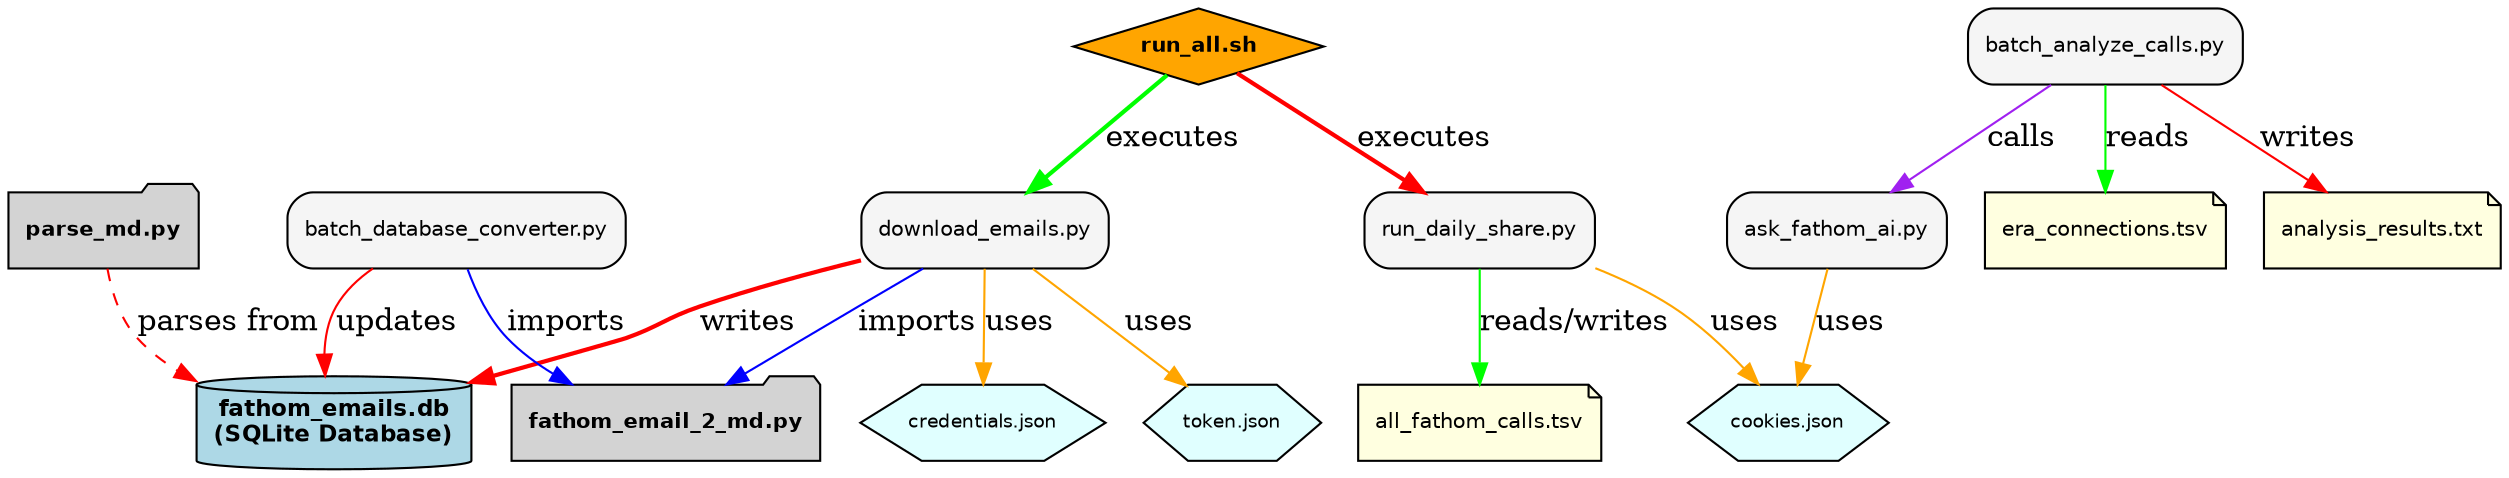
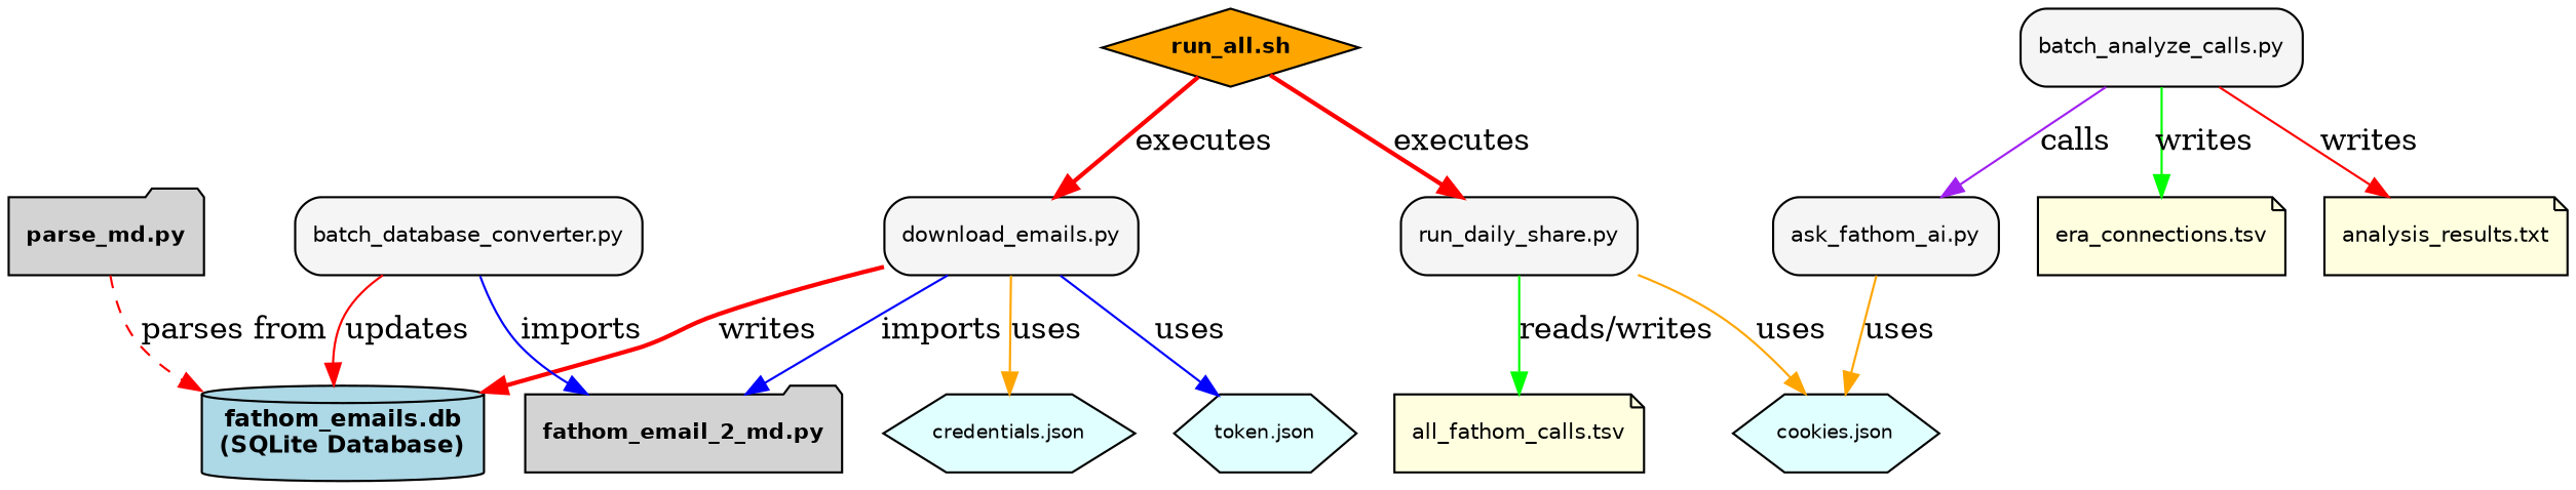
  digraph {
    bgcolor=white
    fontname=Helvetica
    fontsize=12
    rankdir=TB
    node [fillcolor=whitesmoke fontname=Helvetica fontsize=10 shape=box style=filled]
    edge [color=red]
    n1 [fillcolor=lightblue fontname="Helvetica-Bold" fontsize=11 label="fathom_emails.db\n(SQLite Database)" shape=cylinder]
    n2 [fillcolor=lightgrey fontname="Helvetica-Bold" label="fathom_email_2_md.py" shape=folder]
    n3 [fillcolor=lightgrey fontname="Helvetica-Bold" label="parse_md.py" shape=folder]
    n4 [fillcolor=lightcyan fontsize=9 label="cookies.json" shape=hexagon]
    n5 [fillcolor=lightcyan fontsize=9 label="credentials.json" shape=hexagon]
    n6 [fillcolor=lightcyan fontsize=9 label="token.json" shape=hexagon]
    n7 [fillcolor=lightyellow label="all_fathom_calls.tsv" shape=note]
    n8 [fillcolor=lightyellow label="era_connections.tsv" shape=note]
    n9 [fillcolor=lightyellow label="analysis_results.txt" shape=note]
    n10 [label="download_emails.py" style="rounded,filled"]
    n11 [label="batch_database_converter.py" style="rounded,filled"]
    n12 [label="run_daily_share.py" style="rounded,filled"]
    n13 [label="batch_analyze_calls.py" style="rounded,filled"]
    n14 [label="ask_fathom_ai.py" style="rounded,filled"]
    n15 [fillcolor=orange fontname="Helvetica-Bold" label="run_all.sh" shape=diamond]
    n3 -> n1 [label="parses from" style=dashed]
    n10 -> n1 [label=writes style=bold]
    n10 -> n2 [color=blue label=imports]
    n10 -> n5 [color=orange label=uses]
-   n10 -> n6 [color=orange label=uses]
+   n10 -> n6 [color=blue label=uses]
    n11 -> n1 [label=updates]
    n11 -> n2 [color=blue label=imports]
    n12 -> n4 [color=orange label=uses]
    n12 -> n7 [color=green label="reads/writes"]
-   n13 -> n8 [color=green label=reads]
+   n13 -> n8 [color=green label=writes]
    n13 -> n9 [label=writes]
    n13 -> n14 [color=purple label=calls]
    n14 -> n4 [color=orange label=uses]
-   n15 -> n10 [color=green label=executes style=bold]
+   n15 -> n10 [label=executes style=bold]
    n15 -> n12 [label=executes style=bold]
  }
